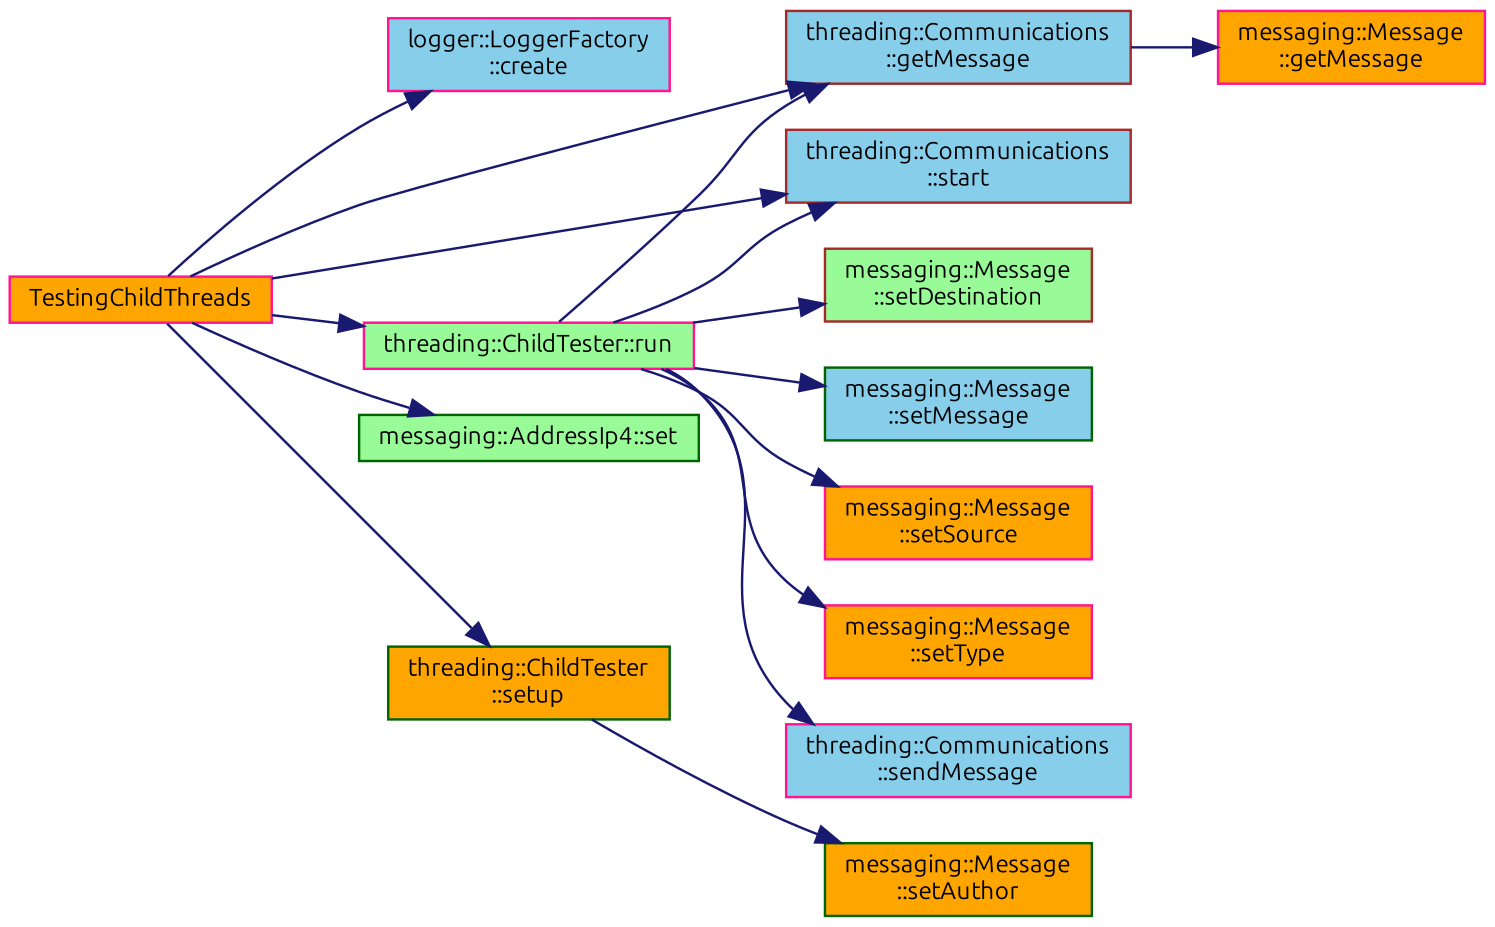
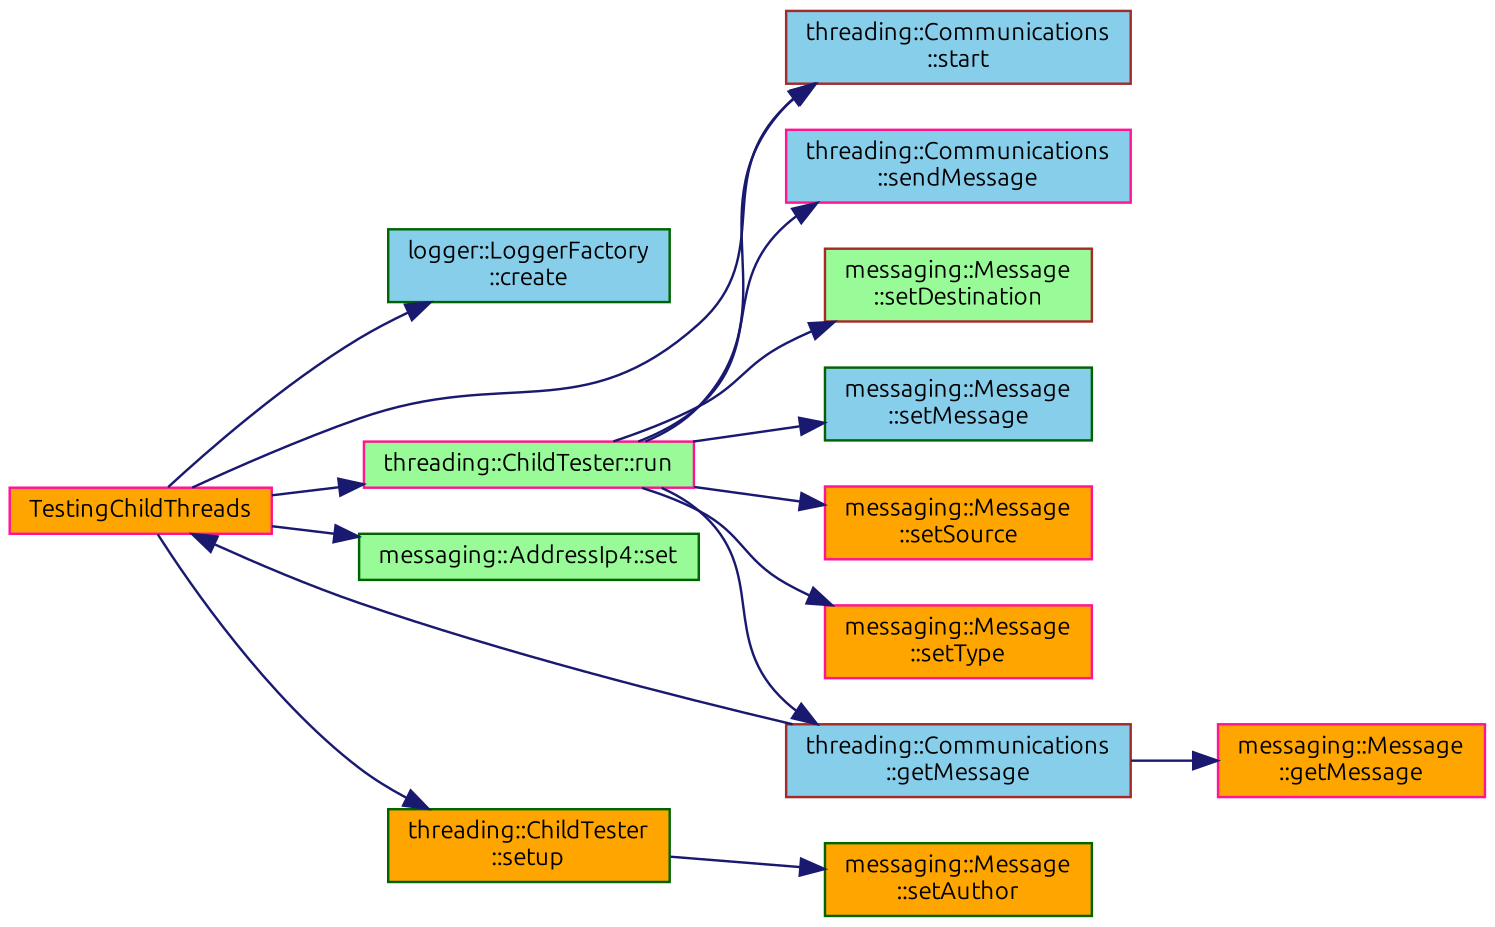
  digraph {
    fontname=Ubuntu
    rankdir=LR
    node [color=deeppink fillcolor=orange fontname=Ubuntu fontsize=10 shape=record style=filled]
    edge [color=midnightblue fontname=Ubuntu fontsize=10 labelfontname=Helvetica labelfontsize=10 style=solid]
    n1 [height=0.2 label=TestingChildThreads width=0.4]
-   n2 [fillcolor=skyblue height=0.2 label="logger::LoggerFactory\l::create" width=0.4]
+   n2 [color=darkgreen fillcolor=skyblue height=0.2 label="logger::LoggerFactory\l::create" width=0.4]
    n3 [color=brown fillcolor=skyblue height=0.2 label="threading::Communications\l::getMessage" width=0.4]
    n4 [fillcolor=palegreen height=0.2 label="threading::ChildTester::run" width=0.4]
    n5 [color=brown fillcolor=skyblue height=0.2 label="threading::Communications\l::start" width=0.4]
    n6 [color=darkgreen fillcolor=palegreen height=0.2 label="messaging::AddressIp4::set" width=0.4]
    n7 [color=darkgreen height=0.2 label="threading::ChildTester\l::setup" width=0.4]
    n8 [height=0.2 label="messaging::Message\l::getMessage" width=0.4]
    n9 [fillcolor=skyblue height=0.2 label="threading::Communications\l::sendMessage" width=0.4]
    n10 [color=brown fillcolor=palegreen height=0.2 label="messaging::Message\l::setDestination" width=0.4]
    n11 [color=darkgreen fillcolor=skyblue height=0.2 label="messaging::Message\l::setMessage" width=0.4]
    n12 [height=0.2 label="messaging::Message\l::setSource" width=0.4]
    n13 [height=0.2 label="messaging::Message\l::setType" width=0.4]
    n14 [color=darkgreen height=0.2 label="messaging::Message\l::setAuthor" width=0.4]
    n1 -> n2
-   n1 -> n3
+   n3 -> n1
    n1 -> n4
    n1 -> n5
    n1 -> n6
    n1 -> n7
    n3 -> n8
    n4 -> n3
    n4 -> n5
    n4 -> n9
    n4 -> n10
    n4 -> n11
    n4 -> n12
    n4 -> n13
    n7 -> n14
  }
